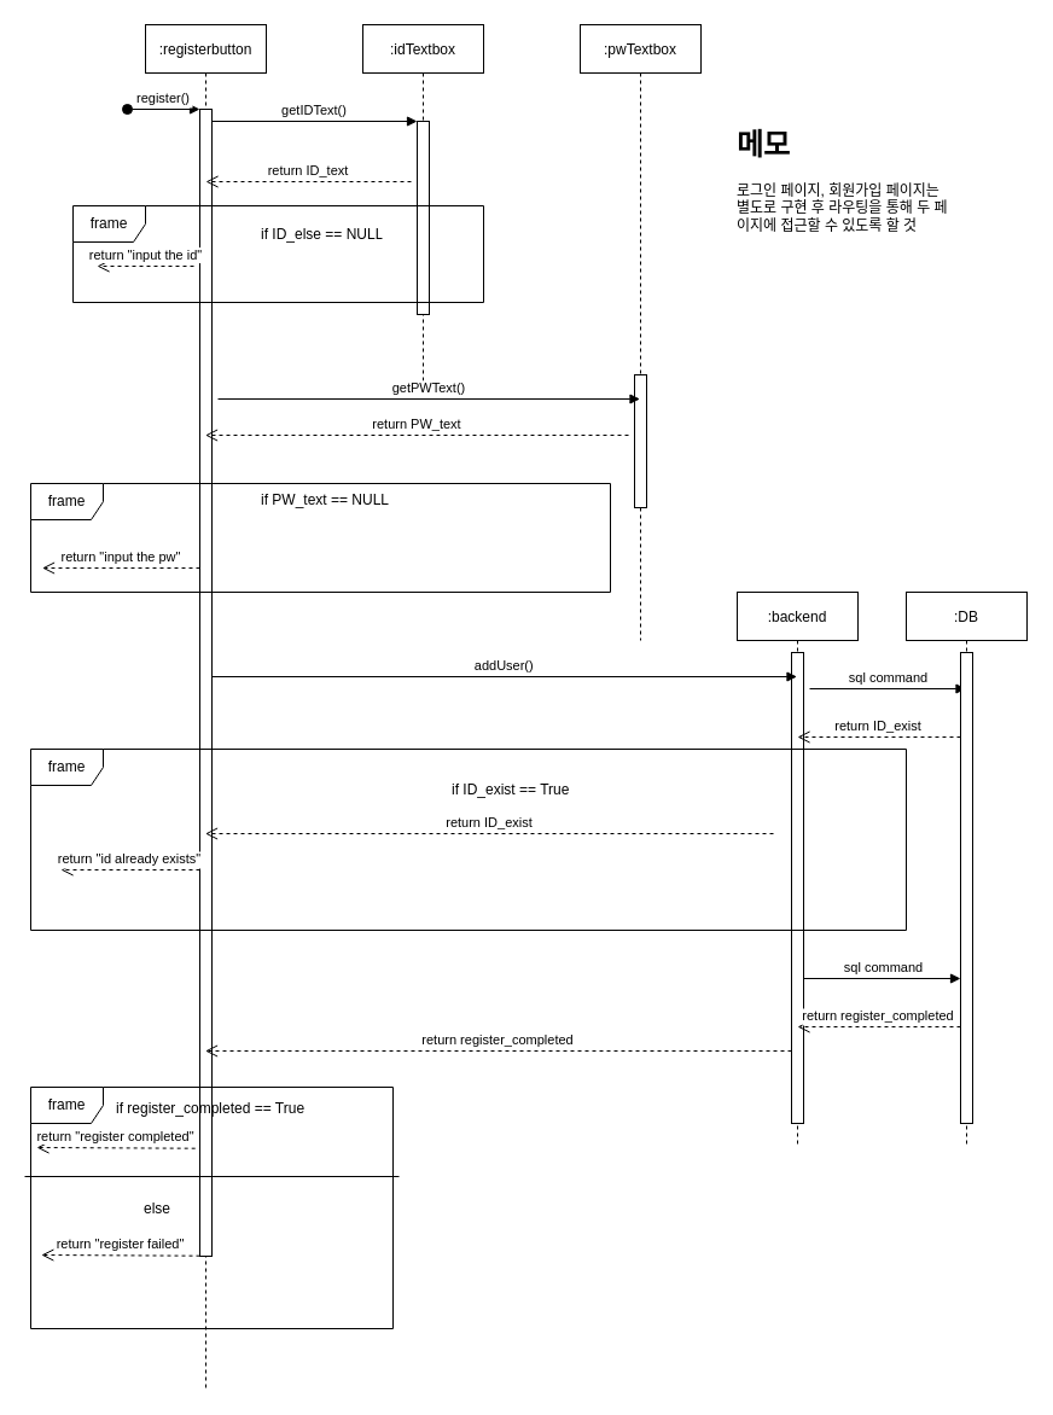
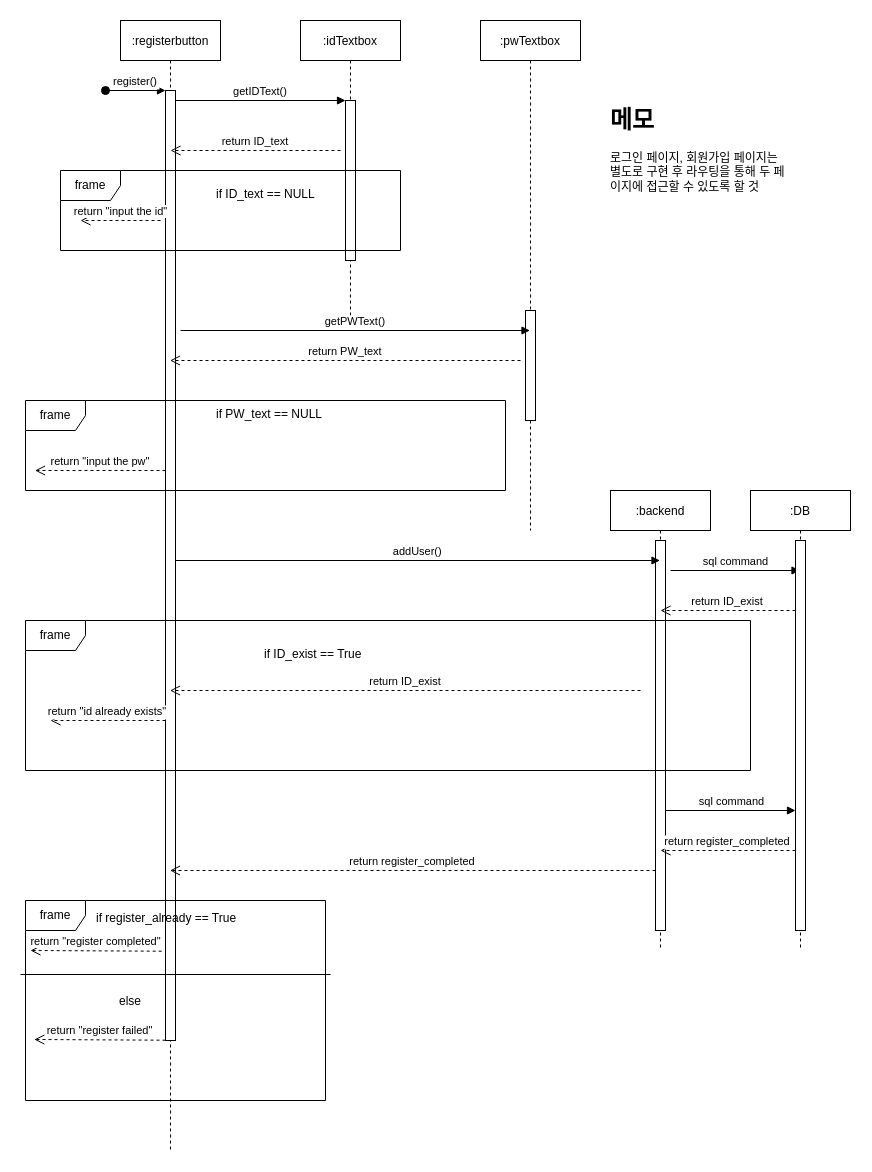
  <mxCell id="0" />
  <mxCell id="1" parent="0" />
  <mxCell id="2" value=":registerbutton" style="shape=umlLifeline;perimeter=lifelinePerimeter;container=1;collapsible=0;recursiveResize=0;rounded=0;shadow=0;strokeWidth=1;" parent="1" vertex="1"><mxGeometry x="120" y="20" width="100" height="1130" as="geometry" /></mxCell>
  <mxCell id="3" value="" style="points=[];perimeter=orthogonalPerimeter;rounded=0;shadow=0;strokeWidth=1;" parent="2" vertex="1"><mxGeometry x="45" y="70" width="10" height="950" as="geometry" /></mxCell>
  <mxCell id="4" value="register()" style="verticalAlign=bottom;startArrow=oval;endArrow=block;startSize=8;shadow=0;strokeWidth=1;" parent="2" target="3" edge="1"><mxGeometry relative="1" as="geometry"><mxPoint x="-15" y="70" as="sourcePoint" /></mxGeometry></mxCell>
  <mxCell id="5" value="return &quot;input the id&quot;" style="html=1;verticalAlign=bottom;endArrow=open;dashed=1;endSize=8;rounded=0;" parent="2" edge="1"><mxGeometry relative="1" as="geometry"><mxPoint x="40" y="200" as="sourcePoint" /><mxPoint x="-40" y="200" as="targetPoint" /></mxGeometry></mxCell>
  <mxCell id="6" value="return &quot;input the pw&quot;" style="verticalAlign=bottom;endArrow=open;dashed=1;endSize=8;exitX=0;exitY=0.95;shadow=0;strokeWidth=1;" parent="2" edge="1"><mxGeometry relative="1" as="geometry"><mxPoint x="-85.5" y="450" as="targetPoint" /><mxPoint x="45" y="450.0" as="sourcePoint" /></mxGeometry></mxCell>
  <mxCell id="7" value="return &quot;id already exists&quot;" style="verticalAlign=bottom;endArrow=open;dashed=1;endSize=8;shadow=0;strokeWidth=1;" parent="2" edge="1"><mxGeometry relative="1" as="geometry"><mxPoint x="-70" y="700" as="targetPoint" /><mxPoint x="45" y="700" as="sourcePoint" /></mxGeometry></mxCell>
  <mxCell id="8" value="return &quot;register failed&quot;" style="html=1;verticalAlign=bottom;endArrow=open;dashed=1;endSize=8;rounded=0;exitX=-0.38;exitY=0.906;exitDx=0;exitDy=0;exitPerimeter=0;" parent="2" edge="1"><mxGeometry relative="1" as="geometry"><mxPoint x="45.0" y="1019.7" as="sourcePoint" /><mxPoint x="-86.2" y="1019" as="targetPoint" /></mxGeometry></mxCell>
  <mxCell id="9" value=":idTextbox" style="shape=umlLifeline;perimeter=lifelinePerimeter;container=1;collapsible=0;recursiveResize=0;rounded=0;shadow=0;strokeWidth=1;" parent="1" vertex="1"><mxGeometry x="300" y="20" width="100" height="300" as="geometry" /></mxCell>
  <mxCell id="10" value="" style="points=[];perimeter=orthogonalPerimeter;rounded=0;shadow=0;strokeWidth=1;" parent="9" vertex="1"><mxGeometry x="45" y="80" width="10" height="160" as="geometry" /></mxCell>
  <mxCell id="11" value="getIDText()" style="verticalAlign=bottom;endArrow=block;entryX=0;entryY=0;shadow=0;strokeWidth=1;" parent="1" source="3" target="10" edge="1"><mxGeometry relative="1" as="geometry"><mxPoint x="275" y="100" as="sourcePoint" /></mxGeometry></mxCell>
  <mxCell id="12" value=":pwTextbox" style="shape=umlLifeline;perimeter=lifelinePerimeter;container=1;collapsible=0;recursiveResize=0;rounded=0;shadow=0;strokeWidth=1;" parent="1" vertex="1"><mxGeometry x="480" y="20" width="100" height="510" as="geometry" /></mxCell>
  <mxCell id="13" value="" style="points=[];perimeter=orthogonalPerimeter;rounded=0;shadow=0;strokeWidth=1;" parent="12" vertex="1"><mxGeometry x="45" y="290" width="10" height="110" as="geometry" /></mxCell>
  <mxCell id="14" value="return ID_text" style="verticalAlign=bottom;endArrow=open;dashed=1;endSize=8;exitX=0;exitY=0.95;shadow=0;strokeWidth=1;" parent="1" edge="1"><mxGeometry relative="1" as="geometry"><mxPoint x="170" y="150" as="targetPoint" /><mxPoint x="340" y="150" as="sourcePoint" /></mxGeometry></mxCell>
  <mxCell id="15" value="frame" style="shape=umlFrame;whiteSpace=wrap;html=1;" parent="1" vertex="1"><mxGeometry x="60" y="170" width="340" height="80" as="geometry" /></mxCell>
- <mxCell id="16" value="if ID_else == NULL" style="text;strokeColor=none;fillColor=none;align=left;verticalAlign=top;spacingLeft=4;spacingRight=4;overflow=hidden;rotatable=0;points=[[0,0.5],[1,0.5]];portConstraint=eastwest;" parent="1" vertex="1"><mxGeometry x="210" y="180" width="110" height="26" as="geometry" /></mxCell>
+ <mxCell id="16" value="if ID_text == NULL" style="text;strokeColor=none;fillColor=none;align=left;verticalAlign=top;spacingLeft=4;spacingRight=4;overflow=hidden;rotatable=0;points=[[0,0.5],[1,0.5]];portConstraint=eastwest;" parent="1" vertex="1"><mxGeometry x="210" y="180" width="110" height="26" as="geometry" /></mxCell>
  <mxCell id="17" value="getPWText()" style="verticalAlign=bottom;endArrow=block;shadow=0;strokeWidth=1;" parent="1" target="12" edge="1"><mxGeometry relative="1" as="geometry"><mxPoint x="180" y="330" as="sourcePoint" /><mxPoint x="350" y="330" as="targetPoint" /></mxGeometry></mxCell>
  <mxCell id="18" value="return PW_text" style="verticalAlign=bottom;endArrow=open;dashed=1;endSize=8;exitX=0;exitY=0.95;shadow=0;strokeWidth=1;" parent="1" target="2" edge="1"><mxGeometry relative="1" as="geometry"><mxPoint x="350" y="360" as="targetPoint" /><mxPoint x="520" y="360" as="sourcePoint" /></mxGeometry></mxCell>
  <mxCell id="19" value="frame" style="shape=umlFrame;whiteSpace=wrap;html=1;" parent="1" vertex="1"><mxGeometry x="25" y="400" width="480" height="90" as="geometry" /></mxCell>
  <mxCell id="20" value="if PW_text == NULL" style="text;strokeColor=none;fillColor=none;align=left;verticalAlign=top;spacingLeft=4;spacingRight=4;overflow=hidden;rotatable=0;points=[[0,0.5],[1,0.5]];portConstraint=eastwest;" parent="1" vertex="1"><mxGeometry x="210" y="400" width="120" height="26" as="geometry" /></mxCell>
  <mxCell id="21" value=":backend" style="shape=umlLifeline;perimeter=lifelinePerimeter;container=1;collapsible=0;recursiveResize=0;rounded=0;shadow=0;strokeWidth=1;" parent="1" vertex="1"><mxGeometry x="610" y="490" width="100" height="460" as="geometry" /></mxCell>
  <mxCell id="22" value="" style="points=[];perimeter=orthogonalPerimeter;rounded=0;shadow=0;strokeWidth=1;" parent="21" vertex="1"><mxGeometry x="45" y="50" width="10" height="390" as="geometry" /></mxCell>
  <mxCell id="23" value="sql command" style="html=1;verticalAlign=bottom;endArrow=block;rounded=0;" parent="21" target="25" edge="1"><mxGeometry width="80" relative="1" as="geometry"><mxPoint x="60" y="80" as="sourcePoint" /><mxPoint x="140" y="80" as="targetPoint" /></mxGeometry></mxCell>
  <mxCell id="24" value="addUser()" style="verticalAlign=bottom;endArrow=block;shadow=0;strokeWidth=1;" parent="1" target="21" edge="1"><mxGeometry relative="1" as="geometry"><mxPoint x="175.25" y="560" as="sourcePoint" /><mxPoint x="524.75" y="560" as="targetPoint" /></mxGeometry></mxCell>
  <mxCell id="25" value=":DB" style="shape=umlLifeline;perimeter=lifelinePerimeter;container=1;collapsible=0;recursiveResize=0;rounded=0;shadow=0;strokeWidth=1;" parent="1" vertex="1"><mxGeometry x="750" y="490" width="100" height="460" as="geometry" /></mxCell>
  <mxCell id="26" value="" style="points=[];perimeter=orthogonalPerimeter;rounded=0;shadow=0;strokeWidth=1;" parent="25" vertex="1"><mxGeometry x="45" y="50" width="10" height="390" as="geometry" /></mxCell>
  <mxCell id="27" value="return ID_exist" style="verticalAlign=bottom;endArrow=open;dashed=1;endSize=8;shadow=0;strokeWidth=1;" parent="25" edge="1"><mxGeometry relative="1" as="geometry"><mxPoint x="-90" y="120" as="targetPoint" /><mxPoint x="45" y="120" as="sourcePoint" /></mxGeometry></mxCell>
  <mxCell id="28" value="sql command" style="html=1;verticalAlign=bottom;endArrow=block;rounded=0;" parent="25" edge="1"><mxGeometry width="80" relative="1" as="geometry"><mxPoint x="-84.5" y="320" as="sourcePoint" /><mxPoint x="45" y="320" as="targetPoint" /></mxGeometry></mxCell>
  <mxCell id="29" value="return register_completed" style="verticalAlign=bottom;endArrow=open;dashed=1;endSize=8;shadow=0;strokeWidth=1;" parent="25" edge="1"><mxGeometry relative="1" as="geometry"><mxPoint x="-90" y="360" as="targetPoint" /><mxPoint x="45" y="360" as="sourcePoint" /></mxGeometry></mxCell>
  <mxCell id="30" value="return ID_exist" style="verticalAlign=bottom;endArrow=open;dashed=1;endSize=8;shadow=0;strokeWidth=1;" parent="1" target="2" edge="1"><mxGeometry relative="1" as="geometry"><mxPoint x="520" y="640" as="targetPoint" /><mxPoint x="640" y="690" as="sourcePoint" /></mxGeometry></mxCell>
  <mxCell id="31" value="frame" style="shape=umlFrame;whiteSpace=wrap;html=1;" parent="1" vertex="1"><mxGeometry x="25" y="620" width="725" height="150" as="geometry" /></mxCell>
- <mxCell id="32" value="if ID_exist == True" style="text;strokeColor=none;fillColor=none;align=left;verticalAlign=top;spacingLeft=4;spacingRight=4;overflow=hidden;rotatable=0;points=[[0,0.5],[1,0.5]];portConstraint=eastwest;" parent="1" vertex="1"><mxGeometry x="368" y="640" width="115" height="26" as="geometry" /></mxCell>
+ <mxCell id="32" value="if ID_exist == True" style="text;strokeColor=none;fillColor=none;align=left;verticalAlign=top;spacingLeft=4;spacingRight=4;overflow=hidden;rotatable=0;points=[[0,0.5],[1,0.5]];portConstraint=eastwest;" parent="1" vertex="1"><mxGeometry x="258" y="640" width="115" height="26" as="geometry" /></mxCell>
  <mxCell id="33" value="return register_completed" style="verticalAlign=bottom;endArrow=open;dashed=1;endSize=8;shadow=0;strokeWidth=1;" parent="1" target="2" edge="1"><mxGeometry relative="1" as="geometry"><mxPoint x="520" y="870" as="targetPoint" /><mxPoint x="655" y="870" as="sourcePoint" /></mxGeometry></mxCell>
  <mxCell id="34" value="return &quot;register completed&quot;" style="html=1;verticalAlign=bottom;endArrow=open;dashed=1;endSize=8;rounded=0;exitX=-0.38;exitY=0.906;exitDx=0;exitDy=0;exitPerimeter=0;" parent="1" source="3" edge="1"><mxGeometry relative="1" as="geometry"><mxPoint x="150" y="950" as="sourcePoint" /><mxPoint x="30" y="950" as="targetPoint" /></mxGeometry></mxCell>
  <mxCell id="35" value="frame" style="shape=umlFrame;whiteSpace=wrap;html=1;" parent="1" vertex="1"><mxGeometry x="25" y="900" width="300" height="200" as="geometry" /></mxCell>
- <mxCell id="36" value="if register_completed == True" style="text;strokeColor=none;fillColor=none;align=left;verticalAlign=top;spacingLeft=4;spacingRight=4;overflow=hidden;rotatable=0;points=[[0,0.5],[1,0.5]];portConstraint=eastwest;" parent="1" vertex="1"><mxGeometry x="90" y="904" width="170" height="26" as="geometry" /></mxCell>
+ <mxCell id="36" value="if register_already == True" style="text;strokeColor=none;fillColor=none;align=left;verticalAlign=top;spacingLeft=4;spacingRight=4;overflow=hidden;rotatable=0;points=[[0,0.5],[1,0.5]];portConstraint=eastwest;" parent="1" vertex="1"><mxGeometry x="90" y="904" width="170" height="26" as="geometry" /></mxCell>
  <mxCell id="37" value="" style="line;strokeWidth=1;fillColor=none;align=left;verticalAlign=middle;spacingTop=-1;spacingLeft=3;spacingRight=3;rotatable=0;labelPosition=right;points=[];portConstraint=eastwest;strokeColor=inherit;" parent="1" vertex="1"><mxGeometry x="20" y="970" width="310" height="8" as="geometry" /></mxCell>
  <mxCell id="38" value="else" style="text;strokeColor=none;fillColor=none;align=center;verticalAlign=top;spacingLeft=4;spacingRight=4;overflow=hidden;rotatable=0;points=[[0,0.5],[1,0.5]];portConstraint=eastwest;" parent="1" vertex="1"><mxGeometry x="80" y="987" width="100" height="26" as="geometry" /></mxCell>
  <mxCell id="39" value="&lt;h1&gt;메모&lt;/h1&gt;&lt;p&gt;로그인 페이지, 회원가입 페이지는 별도로 구현 후 라우팅을 통해 두 페이지에 접근할 수 있도록 할 것&lt;/p&gt;" style="text;html=1;strokeColor=none;fillColor=none;spacing=5;spacingTop=-20;whiteSpace=wrap;overflow=hidden;rounded=0;" vertex="1" parent="1"><mxGeometry x="605" y="100" width="190" height="120" as="geometry" /></mxCell>
